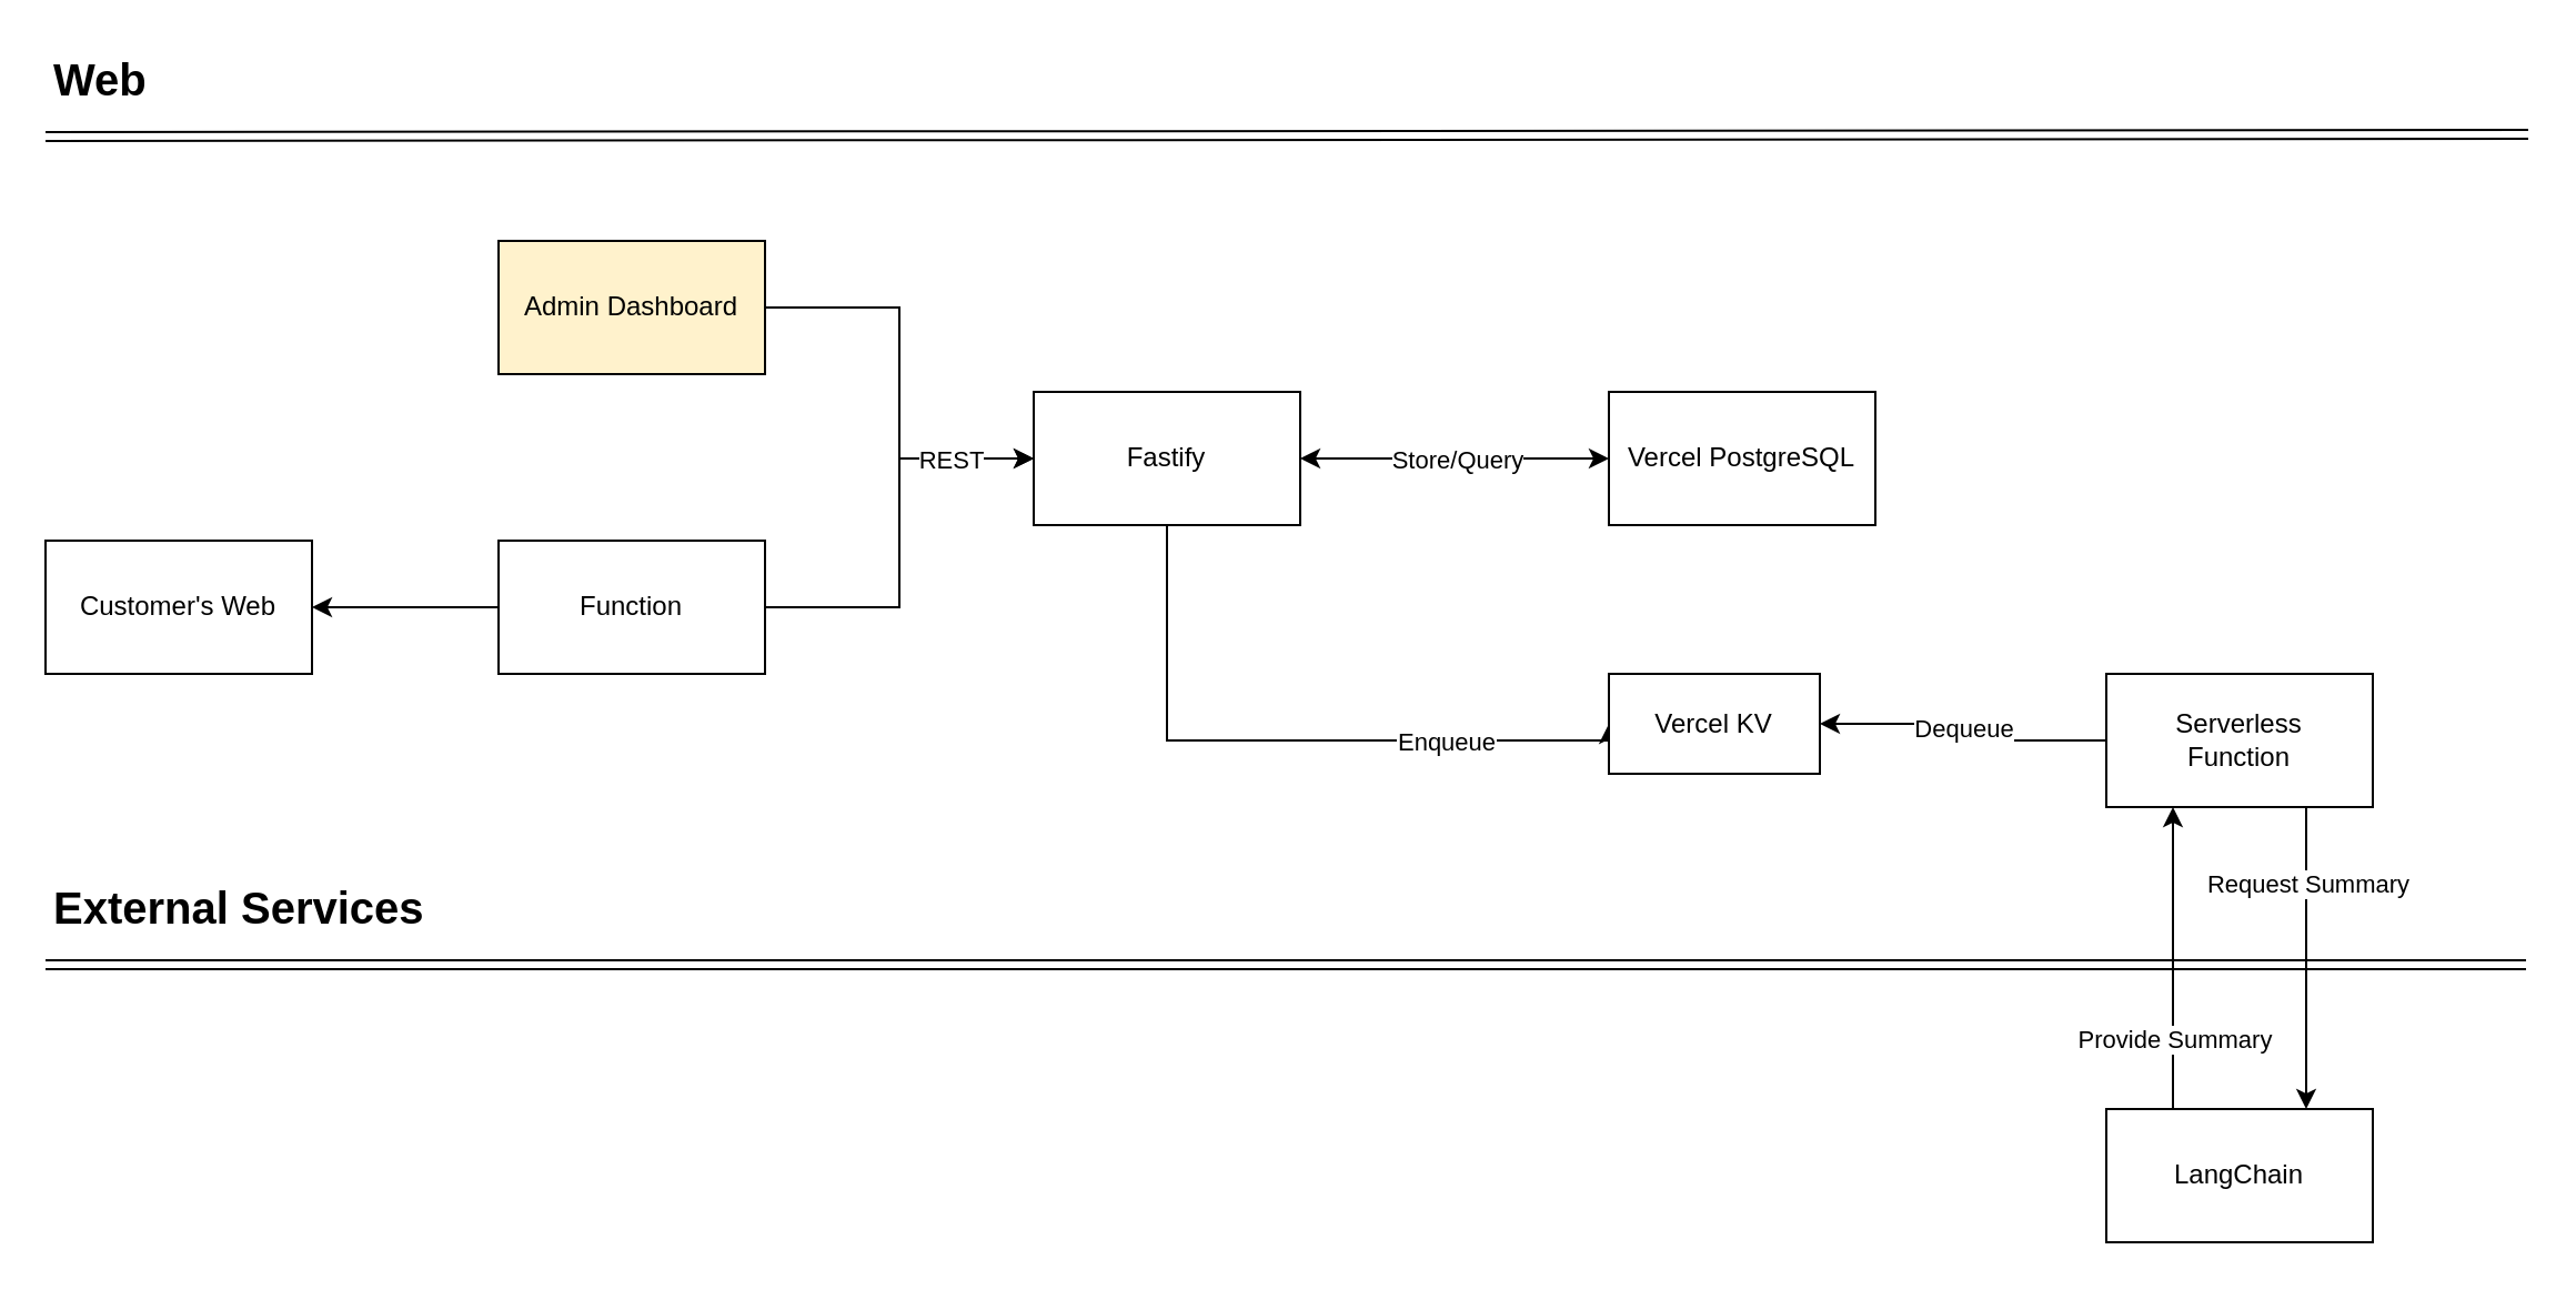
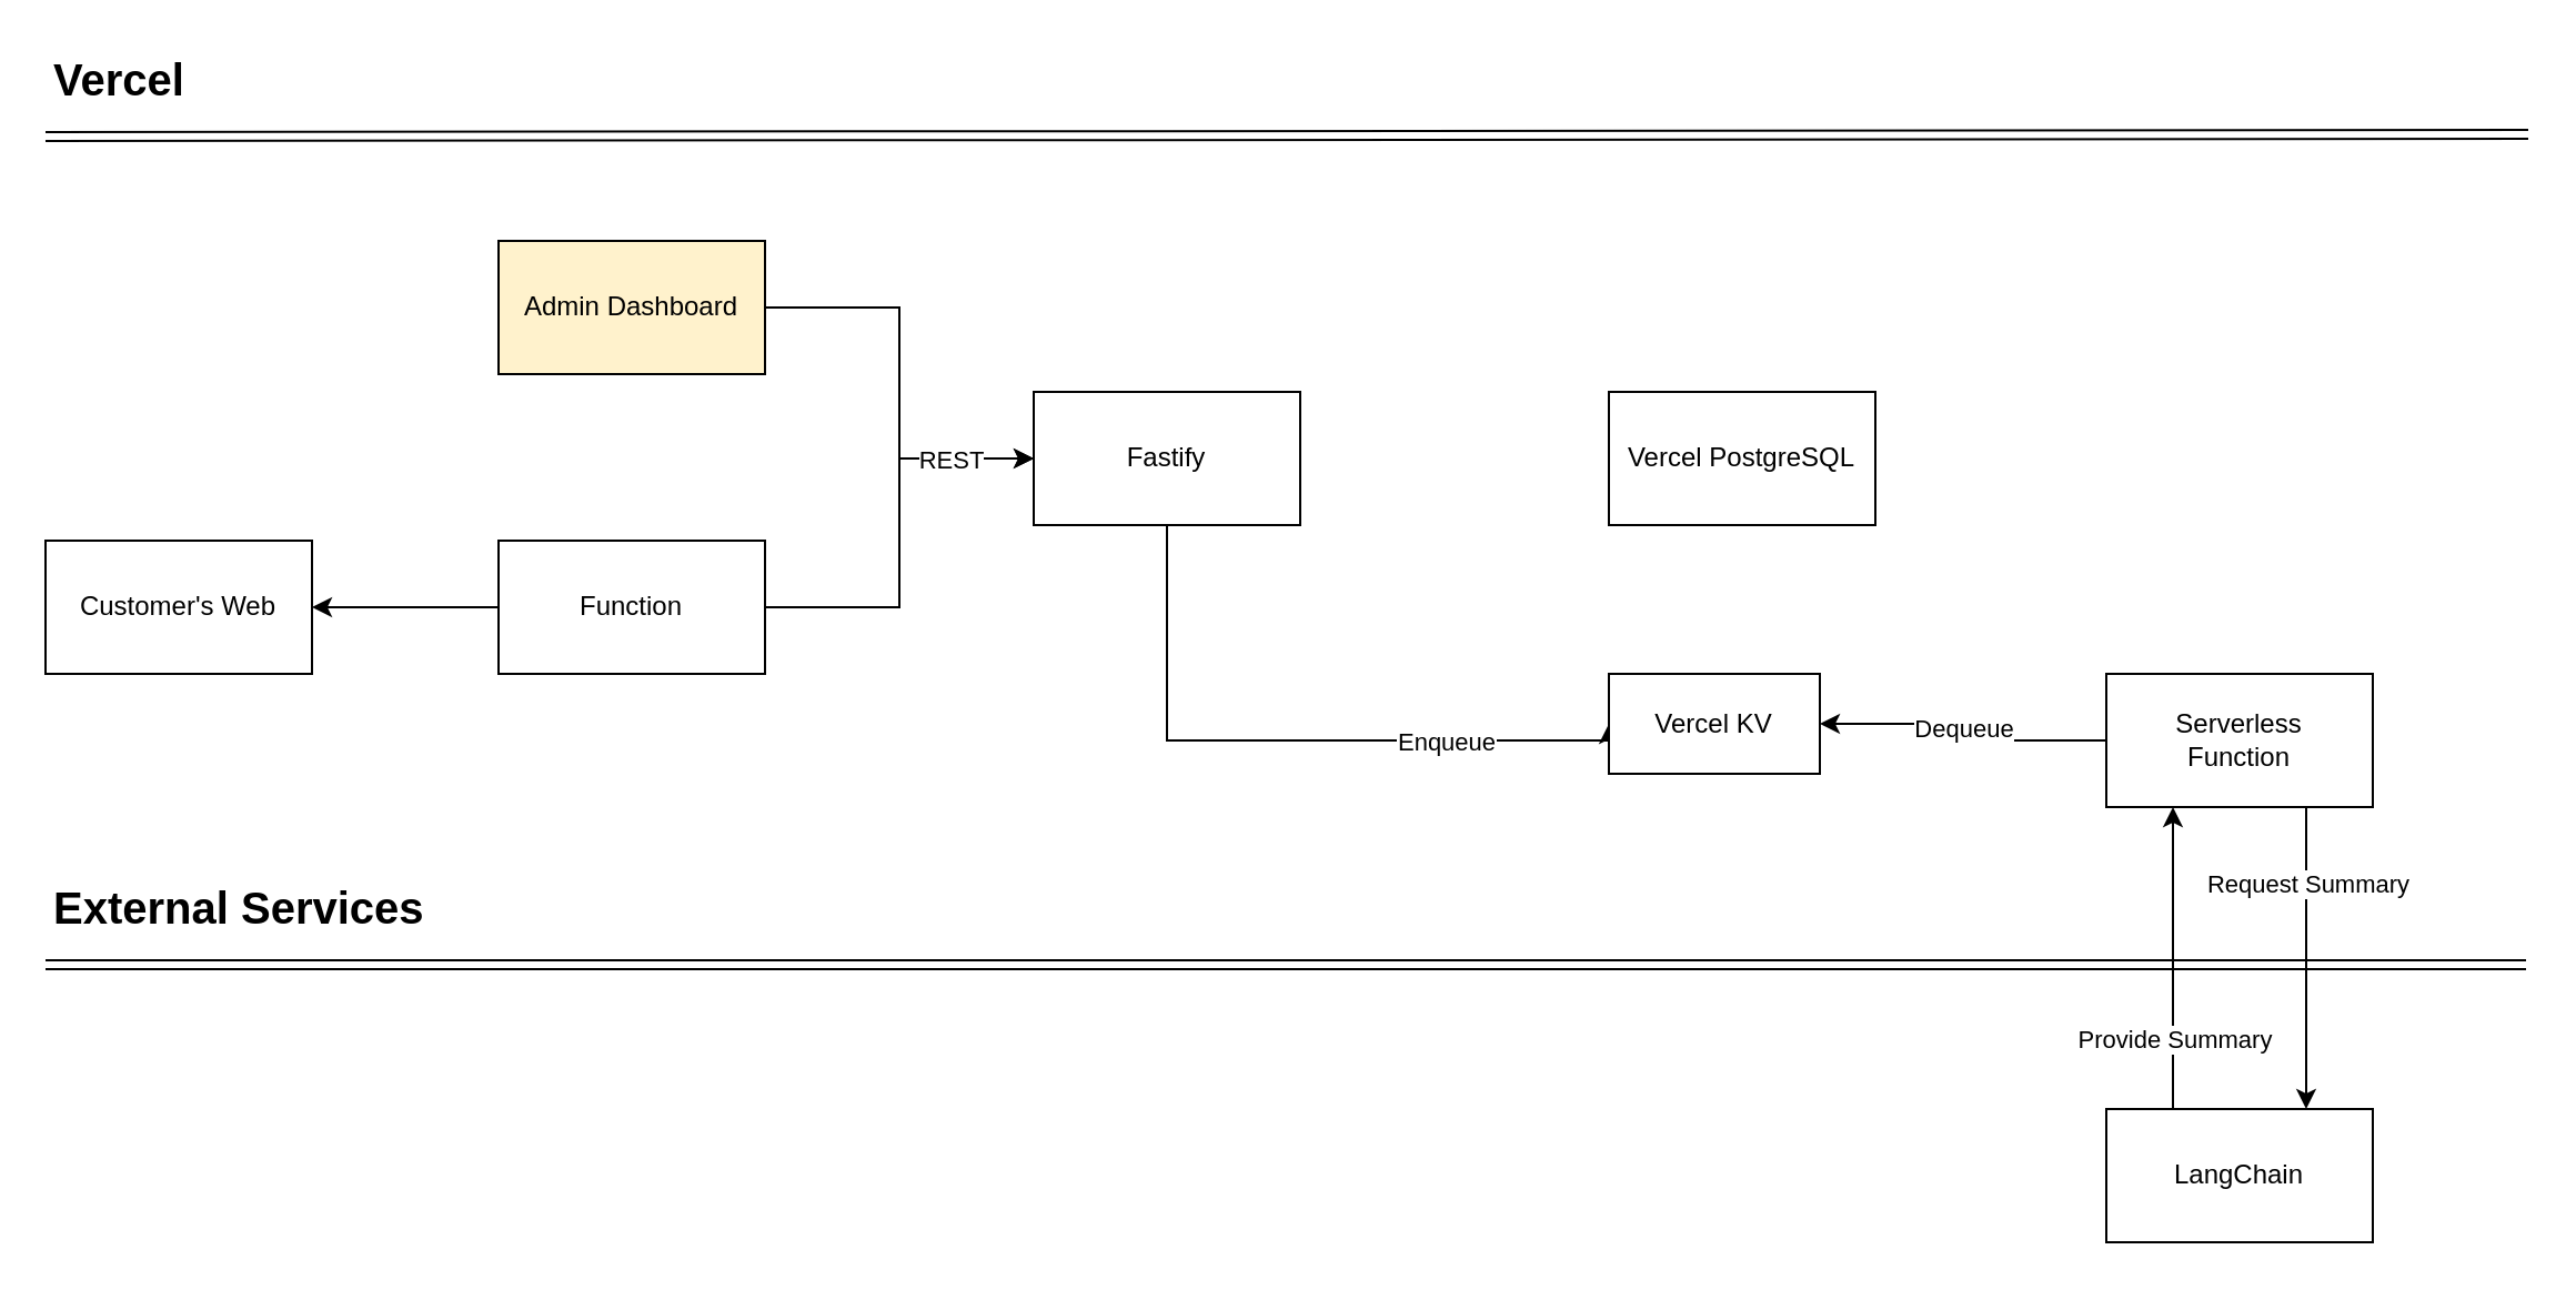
  <mxCell id="0" />
  <mxCell id="1" parent="0" />
  <mxCell id="2" style="edgeStyle=orthogonalEdgeStyle;rounded=0;orthogonalLoop=1;jettySize=auto;html=1;entryX=0;entryY=0.5;entryDx=0;entryDy=0;" edge="1" parent="1" source="4" target="9"><mxGeometry relative="1" as="geometry" /></mxCell>
  <mxCell id="3" style="edgeStyle=orthogonalEdgeStyle;rounded=0;orthogonalLoop=1;jettySize=auto;html=1;entryX=1;entryY=0.5;entryDx=0;entryDy=0;" edge="1" parent="1" source="4" target="27"><mxGeometry relative="1" as="geometry" /></mxCell>
  <mxCell id="4" value="Function" style="rounded=0;whiteSpace=wrap;html=1;" vertex="1" parent="1"><mxGeometry x="224" y="243" width="120" height="60" as="geometry" /></mxCell>
- <mxCell id="5" style="edgeStyle=orthogonalEdgeStyle;rounded=0;orthogonalLoop=1;jettySize=auto;html=1;entryX=0;entryY=0.5;entryDx=0;entryDy=0;startArrow=classic;startFill=1;" edge="1" parent="1" source="9" target="13"><mxGeometry relative="1" as="geometry" /></mxCell>
- <mxCell id="6" value="Store/Query" style="edgeLabel;html=1;align=center;verticalAlign=middle;resizable=0;points=[];" vertex="1" connectable="0" parent="5"><mxGeometry x="0.015" y="-1" relative="1" as="geometry"><mxPoint x="-1" y="-1" as="offset" /></mxGeometry></mxCell>
  <mxCell id="7" style="edgeStyle=orthogonalEdgeStyle;rounded=0;orthogonalLoop=1;jettySize=auto;html=1;entryX=0;entryY=0.5;entryDx=0;entryDy=0;" edge="1" parent="1" source="9" target="14"><mxGeometry relative="1" as="geometry"><Array as="points"><mxPoint x="525" y="333" /></Array></mxGeometry></mxCell>
  <mxCell id="8" value="Enqueue" style="edgeLabel;html=1;align=center;verticalAlign=middle;resizable=0;points=[];" vertex="1" connectable="0" parent="7"><mxGeometry x="0.469" y="-1" relative="1" as="geometry"><mxPoint x="-1" y="-1" as="offset" /></mxGeometry></mxCell>
  <mxCell id="9" value="Fastify" style="rounded=0;whiteSpace=wrap;html=1;" vertex="1" parent="1"><mxGeometry x="465" y="176" width="120" height="60" as="geometry" /></mxCell>
  <mxCell id="10" style="edgeStyle=orthogonalEdgeStyle;rounded=0;orthogonalLoop=1;jettySize=auto;html=1;entryX=0;entryY=0.5;entryDx=0;entryDy=0;" edge="1" parent="1" source="12" target="9"><mxGeometry relative="1" as="geometry" /></mxCell>
  <mxCell id="11" value="REST" style="edgeLabel;html=1;align=center;verticalAlign=middle;resizable=0;points=[];" vertex="1" connectable="0" parent="10"><mxGeometry x="0.675" y="2" relative="1" as="geometry"><mxPoint x="-7" y="2" as="offset" /></mxGeometry></mxCell>
  <mxCell id="12" value="Admin Dashboard" style="rounded=0;whiteSpace=wrap;html=1;fillColor=#fff2cc;" vertex="1" parent="1"><mxGeometry x="224" y="108" width="120" height="60" as="geometry" /></mxCell>
  <mxCell id="13" value="Vercel PostgreSQL" style="rounded=0;whiteSpace=wrap;html=1;" vertex="1" parent="1"><mxGeometry x="724" y="176" width="120" height="60" as="geometry" /></mxCell>
  <mxCell id="14" value="Vercel KV" style="rounded=0;whiteSpace=wrap;html=1;" vertex="1" parent="1"><mxGeometry x="724" y="303" width="95" height="45" as="geometry" /></mxCell>
  <mxCell id="15" style="edgeStyle=orthogonalEdgeStyle;rounded=0;orthogonalLoop=1;jettySize=auto;html=1;entryX=1;entryY=0.5;entryDx=0;entryDy=0;" edge="1" parent="1" source="19" target="14"><mxGeometry relative="1" as="geometry" /></mxCell>
  <mxCell id="16" value="Dequeue" style="edgeLabel;html=1;align=center;verticalAlign=middle;resizable=0;points=[];" vertex="1" connectable="0" parent="15"><mxGeometry x="0.021" relative="1" as="geometry"><mxPoint as="offset" /></mxGeometry></mxCell>
  <mxCell id="17" style="edgeStyle=orthogonalEdgeStyle;rounded=0;orthogonalLoop=1;jettySize=auto;html=1;exitX=0.75;exitY=1;exitDx=0;exitDy=0;entryX=0.75;entryY=0;entryDx=0;entryDy=0;" edge="1" parent="1" source="19" target="26"><mxGeometry relative="1" as="geometry" /></mxCell>
  <mxCell id="18" value="Request Summary" style="edgeLabel;html=1;align=center;verticalAlign=middle;resizable=0;points=[];" vertex="1" connectable="0" parent="17"><mxGeometry x="-0.537" relative="1" as="geometry"><mxPoint y="3" as="offset" /></mxGeometry></mxCell>
  <mxCell id="19" value="Serverless&lt;div&gt;Function&lt;/div&gt;" style="rounded=0;whiteSpace=wrap;html=1;" vertex="1" parent="1"><mxGeometry x="948" y="303" width="120" height="60" as="geometry" /></mxCell>
  <mxCell id="20" value="" style="shape=link;html=1;rounded=0;" edge="1" parent="1"><mxGeometry width="100" relative="1" as="geometry"><mxPoint x="20" y="61" as="sourcePoint" /><mxPoint x="1138" y="60" as="targetPoint" /></mxGeometry></mxCell>
- <mxCell id="21" value="&lt;b&gt;&lt;font style=&quot;font-size: 20px;&quot;&gt;Web&lt;/font&gt;&lt;/b&gt;" style="text;html=1;align=left;verticalAlign=middle;whiteSpace=wrap;rounded=0;" vertex="1" parent="1"><mxGeometry x="22" y="20" width="60" height="30" as="geometry" /></mxCell>
+ <mxCell id="21" value="&lt;b&gt;&lt;font style=&quot;font-size: 20px;&quot;&gt;Vercel&lt;/font&gt;&lt;/b&gt;" style="text;html=1;align=left;verticalAlign=middle;whiteSpace=wrap;rounded=0;" vertex="1" parent="1"><mxGeometry x="22" y="20" width="60" height="30" as="geometry" /></mxCell>
  <mxCell id="22" value="" style="shape=link;html=1;rounded=0;" edge="1" parent="1"><mxGeometry width="100" relative="1" as="geometry"><mxPoint x="20" y="434" as="sourcePoint" /><mxPoint x="1137" y="434" as="targetPoint" /></mxGeometry></mxCell>
  <mxCell id="23" value="&lt;b&gt;&lt;font style=&quot;font-size: 20px;&quot;&gt;External Services&lt;/font&gt;&lt;/b&gt;" style="text;html=1;align=left;verticalAlign=middle;whiteSpace=wrap;rounded=0;" vertex="1" parent="1"><mxGeometry x="22" y="393" width="185" height="30" as="geometry" /></mxCell>
  <mxCell id="24" style="edgeStyle=orthogonalEdgeStyle;rounded=0;orthogonalLoop=1;jettySize=auto;html=1;exitX=0.25;exitY=0;exitDx=0;exitDy=0;entryX=0.25;entryY=1;entryDx=0;entryDy=0;" edge="1" parent="1" source="26" target="19"><mxGeometry relative="1" as="geometry" /></mxCell>
  <mxCell id="25" value="Provide Summary" style="edgeLabel;html=1;align=center;verticalAlign=middle;resizable=0;points=[];" vertex="1" connectable="0" parent="24"><mxGeometry x="-0.478" y="1" relative="1" as="geometry"><mxPoint x="1" y="3" as="offset" /></mxGeometry></mxCell>
  <mxCell id="26" value="LangChain" style="rounded=0;whiteSpace=wrap;html=1;" vertex="1" parent="1"><mxGeometry x="948" y="499" width="120" height="60" as="geometry" /></mxCell>
  <mxCell id="27" value="Customer's Web" style="rounded=0;whiteSpace=wrap;html=1;" vertex="1" parent="1"><mxGeometry x="20" y="243" width="120" height="60" as="geometry" /></mxCell>
